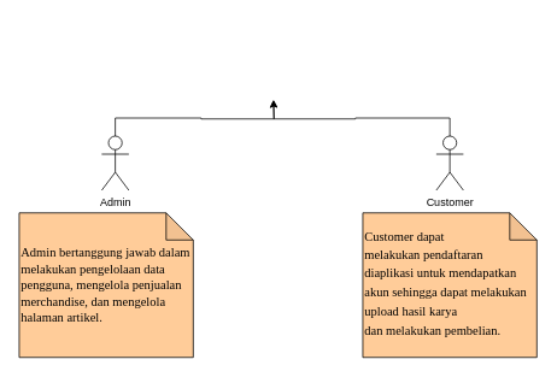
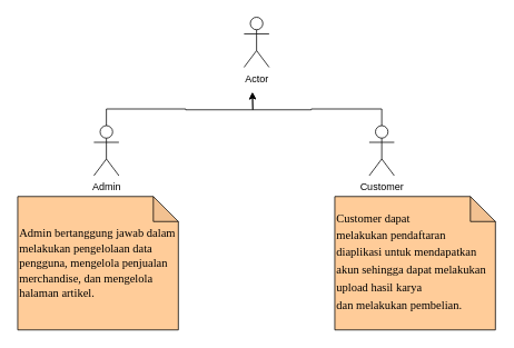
  <mxCell id="0" />
  <mxCell id="1" parent="0" />
+ <mxCell id="2" value="Actor" style="shape=umlActor;verticalLabelPosition=bottom;labelBackgroundColor=#ffffff;verticalAlign=top;html=1;outlineConnect=0;" vertex="1" parent="1"><mxGeometry x="292" y="20" width="30" height="60" as="geometry" /></mxCell>
  <mxCell id="3" style="edgeStyle=orthogonalEdgeStyle;rounded=0;orthogonalLoop=1;jettySize=auto;html=1;exitX=0.5;exitY=0;exitDx=0;exitDy=0;exitPerimeter=0;" edge="1" parent="1" source="4"><mxGeometry relative="1" as="geometry"><mxPoint x="302" y="110" as="targetPoint" /></mxGeometry></mxCell>
- <mxCell id="4" value="Customer" style="shape=umlActor;verticalLabelPosition=bottom;labelBackgroundColor=#ffffff;verticalAlign=top;html=1;outlineConnect=0;" vertex="1" parent="1"><mxGeometry x="482" y="150" width="30" height="60" as="geometry" /></mxCell>
+ <mxCell id="4" value="Customer" style="shape=umlActor;verticalLabelPosition=bottom;labelBackgroundColor=#ffffff;verticalAlign=top;html=1;outlineConnect=0;" vertex="1" parent="1"><mxGeometry x="442" y="150" width="30" height="60" as="geometry" /></mxCell>
  <mxCell id="5" style="edgeStyle=orthogonalEdgeStyle;rounded=0;orthogonalLoop=1;jettySize=auto;html=1;exitX=0.5;exitY=0;exitDx=0;exitDy=0;exitPerimeter=0;" edge="1" parent="1" source="6"><mxGeometry relative="1" as="geometry"><mxPoint x="302" y="110" as="targetPoint" /></mxGeometry></mxCell>
  <mxCell id="6" value="Admin" style="shape=umlActor;verticalLabelPosition=bottom;labelBackgroundColor=#ffffff;verticalAlign=top;html=1;outlineConnect=0;" vertex="1" parent="1"><mxGeometry x="112" y="150" width="30" height="60" as="geometry" /></mxCell>
  <mxCell id="7" value="&lt;span style=&quot;line-height: 150% ; font-family: &amp;#34;times new roman&amp;#34; , serif&quot;&gt;&lt;font style=&quot;font-size: 14px&quot;&gt;Admin bertanggung jawab dalam melakukan pengelolaan data pengguna, mengelola penjualan merchandise, dan mengelola halaman artikel.&amp;nbsp;&lt;/font&gt;&lt;/span&gt;" style="shape=note;whiteSpace=wrap;html=1;backgroundOutline=1;darkOpacity=0.05;align=left;fillColor=#FFCC99;" vertex="1" parent="1"><mxGeometry x="20.75" y="235" width="192.5" height="160" as="geometry" /></mxCell>
  <mxCell id="8" value="&lt;font face=&quot;Times New Roman&quot; style=&quot;font-size: 14px&quot;&gt;Customer dapat melakukan&amp;nbsp;&lt;span style=&quot;line-height: 150%&quot;&gt;pendaftaran&lt;br&gt;diaplikasi untuk mendapatkan akun sehingga dapat melakukan upload hasil karya&lt;br&gt;dan melakukan pembelian.&amp;nbsp;&lt;/span&gt;&lt;/font&gt;" style="shape=note;whiteSpace=wrap;html=1;backgroundOutline=1;darkOpacity=0.05;align=left;fillColor=#FFCC99;" vertex="1" parent="1"><mxGeometry x="400.75" y="235" width="192.5" height="160" as="geometry" /></mxCell>
